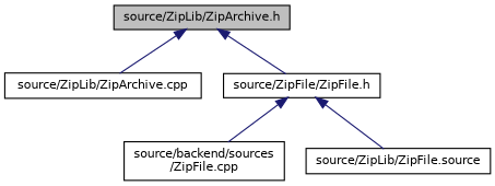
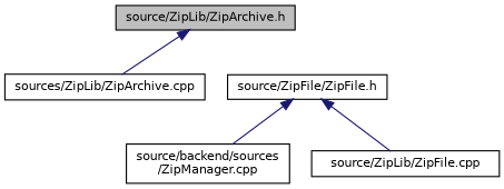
  digraph {
    node [color=black fillcolor=white fontname=Helvetica fontsize=10 shape=record style=filled]
    edge [color=midnightblue dir=back fontname=Helvetica fontsize=10 labelfontname=Helvetica labelfontsize=10 style=solid]
    n1 [fillcolor=grey75 fontcolor=black height=0.2 label="source/ZipLib/ZipArchive.h" width=0.4]
-   n2 [height=0.2 label="source/ZipLib/ZipArchive.cpp" width=0.4]
+   n2 [height=0.2 label="sources/ZipLib/ZipArchive.cpp" width=0.4]
    n3 [height=0.2 label="source/ZipFile/ZipFile.h" width=0.4]
-   n4 [height=0.2 label="source/backend/sources\l/ZipFile.cpp" width=0.4]
-   n5 [height=0.2 label="source/ZipLib/ZipFile.source" width=0.4]
+   n4 [height=0.2 label="source/backend/sources\l/ZipManager.cpp" width=0.4]
+   n5 [height=0.2 label="source/ZipLib/ZipFile.cpp" width=0.4]
    n1 -> n2
-   n1 -> n3
    n3 -> n4
    n3 -> n5
  }
